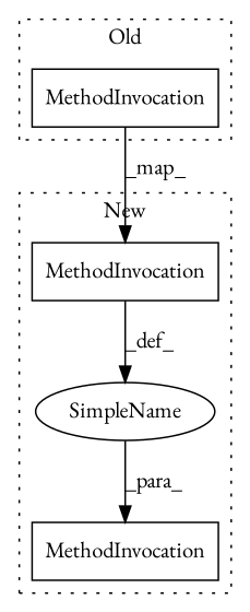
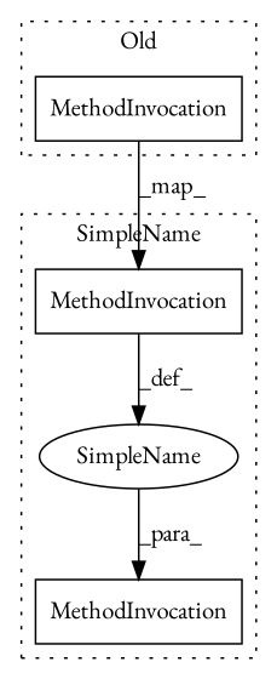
  digraph {
    fontname="EB Garamond"
    node [a=32 l=12 shape=box fontname="EB Garamond"]
    edge [fontname="EB Garamond"]
    n1 [l="5,1" label=MethodInvocation s="588,611"]
    n2 [label=MethodInvocation s=599]
    n3 [a=42 label=SimpleName shape=ellipse l=""]
    n4 [label=MethodInvocation s=594]
    subgraph cluster_1 {
-     label=New
+     label=SimpleName
      style=dotted
      n1
      n2
      n3
    }
    subgraph cluster_2 {
      label=Old
      style=dotted
      n4
    }
    n2 -> n3 [label=_def_]
    n3 -> n1 [label=_para_]
    n4 -> n2 [label=_map_]
  }
